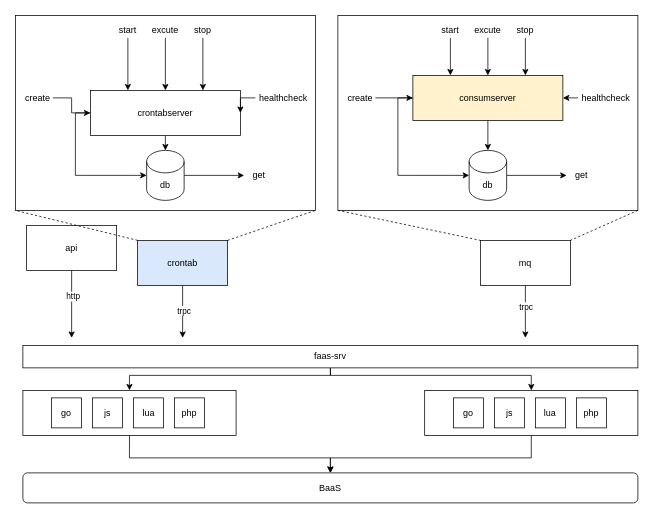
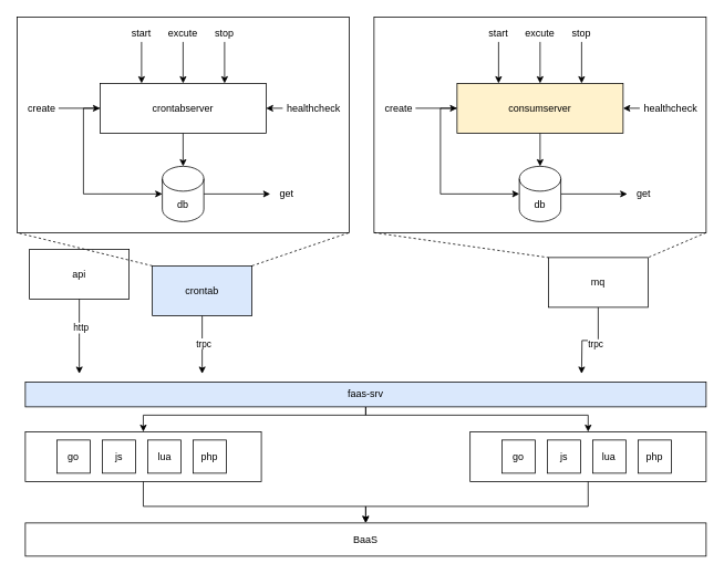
  <mxCell id="0" />
  <mxCell id="1" parent="0" />
  <mxCell id="2" value="" style="rounded=0;whiteSpace=wrap;html=1;" vertex="1" parent="1"><mxGeometry x="450" y="20" width="400" height="260" as="geometry" /></mxCell>
  <mxCell id="3" value="" style="rounded=0;whiteSpace=wrap;html=1;" vertex="1" parent="1"><mxGeometry x="20" y="20" width="400" height="260" as="geometry" /></mxCell>
  <mxCell id="4" style="edgeStyle=orthogonalEdgeStyle;rounded=0;orthogonalLoop=1;jettySize=auto;html=1;exitX=0.5;exitY=1;exitDx=0;exitDy=0;" edge="1" parent="1" source="6"><mxGeometry relative="1" as="geometry"><mxPoint x="95" y="450" as="targetPoint" /></mxGeometry></mxCell>
  <mxCell id="5" value="http" style="edgeLabel;html=1;align=center;verticalAlign=middle;resizable=0;points=[];" vertex="1" connectable="0" parent="4"><mxGeometry x="-0.25" y="1" relative="1" as="geometry"><mxPoint as="offset" /></mxGeometry></mxCell>
  <mxCell id="6" value="api" style="rounded=0;whiteSpace=wrap;html=1;" vertex="1" parent="1"><mxGeometry x="35" y="300" width="120" height="60" as="geometry" /></mxCell>
  <mxCell id="7" style="edgeStyle=orthogonalEdgeStyle;rounded=0;orthogonalLoop=1;jettySize=auto;html=1;exitX=0.5;exitY=1;exitDx=0;exitDy=0;" edge="1" parent="1" source="9"><mxGeometry relative="1" as="geometry"><mxPoint x="243" y="450" as="targetPoint" /></mxGeometry></mxCell>
  <mxCell id="8" value="trpc" style="edgeLabel;html=1;align=center;verticalAlign=middle;resizable=0;points=[];" vertex="1" connectable="0" parent="7"><mxGeometry x="-0.053" y="1" relative="1" as="geometry"><mxPoint as="offset" /></mxGeometry></mxCell>
  <mxCell id="9" value="crontab" style="rounded=0;whiteSpace=wrap;html=1;fillColor=#dae8fc;" vertex="1" parent="1"><mxGeometry x="183" y="320" width="120" height="60" as="geometry" /></mxCell>
  <mxCell id="10" style="edgeStyle=orthogonalEdgeStyle;rounded=0;orthogonalLoop=1;jettySize=auto;html=1;exitX=0.5;exitY=1;exitDx=0;exitDy=0;" edge="1" parent="1" source="12"><mxGeometry relative="1" as="geometry"><mxPoint x="700" y="450" as="targetPoint" /></mxGeometry></mxCell>
  <mxCell id="11" value="trpc" style="edgeLabel;html=1;align=center;verticalAlign=middle;resizable=0;points=[];" vertex="1" connectable="0" parent="10"><mxGeometry x="-0.2" y="4" relative="1" as="geometry"><mxPoint x="-4" as="offset" /></mxGeometry></mxCell>
- <mxCell id="12" value="mq" style="rounded=0;whiteSpace=wrap;html=1;" vertex="1" parent="1"><mxGeometry x="640" y="320" width="120" height="60" as="geometry" /></mxCell>
+ <mxCell id="12" value="mq" style="rounded=0;whiteSpace=wrap;html=1;" vertex="1" parent="1"><mxGeometry x="660" y="310" width="120" height="60" as="geometry" /></mxCell>
  <mxCell id="13" style="edgeStyle=orthogonalEdgeStyle;rounded=0;orthogonalLoop=1;jettySize=auto;html=1;exitX=0;exitY=0.5;exitDx=0;exitDy=0;entryX=0;entryY=0.5;entryDx=0;entryDy=0;entryPerimeter=0;" edge="1" parent="1" source="15" target="17"><mxGeometry relative="1" as="geometry" /></mxCell>
  <mxCell id="14" style="edgeStyle=orthogonalEdgeStyle;rounded=0;orthogonalLoop=1;jettySize=auto;html=1;exitX=0.5;exitY=1;exitDx=0;exitDy=0;entryX=0.5;entryY=0;entryDx=0;entryDy=0;entryPerimeter=0;" edge="1" parent="1" source="15" target="17"><mxGeometry relative="1" as="geometry" /></mxCell>
- <mxCell id="15" value="crontabserver" style="rounded=0;whiteSpace=wrap;html=1;" vertex="1" parent="1"><mxGeometry x="120" y="120" width="200" height="60" as="geometry" /></mxCell>
+ <mxCell id="15" value="crontabserver" style="rounded=0;whiteSpace=wrap;html=1;" vertex="1" parent="1"><mxGeometry x="120" y="100" width="200" height="60" as="geometry" /></mxCell>
  <mxCell id="16" style="edgeStyle=orthogonalEdgeStyle;rounded=0;orthogonalLoop=1;jettySize=auto;html=1;exitX=1;exitY=0.5;exitDx=0;exitDy=0;exitPerimeter=0;entryX=0;entryY=0.5;entryDx=0;entryDy=0;" edge="1" parent="1" source="17" target="26"><mxGeometry relative="1" as="geometry"><mxPoint x="340" y="233" as="targetPoint" /></mxGeometry></mxCell>
  <mxCell id="17" value="db" style="shape=cylinder3;whiteSpace=wrap;html=1;boundedLbl=1;backgroundOutline=1;size=15;" vertex="1" parent="1"><mxGeometry x="195" y="200" width="50" height="66.67" as="geometry" /></mxCell>
  <mxCell id="18" style="edgeStyle=orthogonalEdgeStyle;rounded=0;orthogonalLoop=1;jettySize=auto;html=1;exitX=0.5;exitY=1;exitDx=0;exitDy=0;entryX=0.25;entryY=0;entryDx=0;entryDy=0;" edge="1" parent="1" source="19" target="15"><mxGeometry relative="1" as="geometry" /></mxCell>
  <mxCell id="19" value="start" style="text;html=1;strokeColor=none;fillColor=none;align=center;verticalAlign=middle;whiteSpace=wrap;rounded=0;" vertex="1" parent="1"><mxGeometry x="150" width="40" height="20" as="geometry" y="30" /></mxCell>
  <mxCell id="20" style="edgeStyle=orthogonalEdgeStyle;rounded=0;orthogonalLoop=1;jettySize=auto;html=1;exitX=0.5;exitY=1;exitDx=0;exitDy=0;" edge="1" parent="1" source="21" target="15"><mxGeometry relative="1" as="geometry" /></mxCell>
  <mxCell id="21" value="excute" style="text;html=1;strokeColor=none;fillColor=none;align=center;verticalAlign=middle;whiteSpace=wrap;rounded=0;" vertex="1" parent="1"><mxGeometry x="200" width="40" height="20" as="geometry" y="30" /></mxCell>
  <mxCell id="22" style="edgeStyle=orthogonalEdgeStyle;rounded=0;orthogonalLoop=1;jettySize=auto;html=1;exitX=0.5;exitY=1;exitDx=0;exitDy=0;entryX=0.75;entryY=0;entryDx=0;entryDy=0;" edge="1" parent="1" source="23" target="15"><mxGeometry relative="1" as="geometry" /></mxCell>
  <mxCell id="23" value="stop" style="text;html=1;strokeColor=none;fillColor=none;align=center;verticalAlign=middle;whiteSpace=wrap;rounded=0;" vertex="1" parent="1"><mxGeometry x="242" width="56" height="20" as="geometry" y="30" /></mxCell>
  <mxCell id="24" style="edgeStyle=orthogonalEdgeStyle;rounded=0;orthogonalLoop=1;jettySize=auto;html=1;exitX=1;exitY=0.5;exitDx=0;exitDy=0;entryX=0;entryY=0.5;entryDx=0;entryDy=0;" edge="1" parent="1" source="25" target="15"><mxGeometry relative="1" as="geometry" /></mxCell>
  <mxCell id="25" value="create" style="text;html=1;strokeColor=none;fillColor=none;align=center;verticalAlign=middle;whiteSpace=wrap;rounded=0;" vertex="1" parent="1"><mxGeometry x="30" y="120" width="40" height="20" as="geometry" /></mxCell>
  <mxCell id="26" value="get" style="text;html=1;strokeColor=none;fillColor=none;align=center;verticalAlign=middle;whiteSpace=wrap;rounded=0;" vertex="1" parent="1"><mxGeometry x="325" y="223.34" width="40" height="20" as="geometry" /></mxCell>
  <mxCell id="27" style="edgeStyle=orthogonalEdgeStyle;rounded=0;orthogonalLoop=1;jettySize=auto;html=1;exitX=0;exitY=0.5;exitDx=0;exitDy=0;entryX=1;entryY=0.5;entryDx=0;entryDy=0;" edge="1" parent="1" source="28" target="15"><mxGeometry relative="1" as="geometry" /></mxCell>
  <mxCell id="28" value="healthcheck" style="text;html=1;strokeColor=none;fillColor=none;align=center;verticalAlign=middle;whiteSpace=wrap;rounded=0;" vertex="1" parent="1"><mxGeometry x="340" y="120" width="75" height="20" as="geometry" /></mxCell>
  <mxCell id="29" style="edgeStyle=orthogonalEdgeStyle;rounded=0;orthogonalLoop=1;jettySize=auto;html=1;exitX=0;exitY=0.5;exitDx=0;exitDy=0;entryX=0;entryY=0.5;entryDx=0;entryDy=0;entryPerimeter=0;" edge="1" parent="1" source="31" target="33"><mxGeometry relative="1" as="geometry" /></mxCell>
  <mxCell id="30" style="edgeStyle=orthogonalEdgeStyle;rounded=0;orthogonalLoop=1;jettySize=auto;html=1;exitX=0.5;exitY=1;exitDx=0;exitDy=0;entryX=0.5;entryY=0;entryDx=0;entryDy=0;entryPerimeter=0;" edge="1" parent="1" source="31" target="33"><mxGeometry relative="1" as="geometry" /></mxCell>
  <mxCell id="31" value="consumserver" style="rounded=0;whiteSpace=wrap;html=1;fillColor=#fff2cc;" vertex="1" parent="1"><mxGeometry x="550" y="100" width="200" height="60" as="geometry" /></mxCell>
  <mxCell id="32" style="edgeStyle=orthogonalEdgeStyle;rounded=0;orthogonalLoop=1;jettySize=auto;html=1;exitX=1;exitY=0.5;exitDx=0;exitDy=0;exitPerimeter=0;entryX=0;entryY=0.5;entryDx=0;entryDy=0;" edge="1" parent="1" source="33" target="42"><mxGeometry relative="1" as="geometry"><mxPoint x="770" y="233" as="targetPoint" /></mxGeometry></mxCell>
  <mxCell id="33" value="db" style="shape=cylinder3;whiteSpace=wrap;html=1;boundedLbl=1;backgroundOutline=1;size=15;" vertex="1" parent="1"><mxGeometry x="625" y="200" width="50" height="66.67" as="geometry" /></mxCell>
  <mxCell id="34" style="edgeStyle=orthogonalEdgeStyle;rounded=0;orthogonalLoop=1;jettySize=auto;html=1;exitX=0.5;exitY=1;exitDx=0;exitDy=0;entryX=0.25;entryY=0;entryDx=0;entryDy=0;" edge="1" parent="1" source="35" target="31"><mxGeometry relative="1" as="geometry" /></mxCell>
  <mxCell id="35" value="start" style="text;html=1;strokeColor=none;fillColor=none;align=center;verticalAlign=middle;whiteSpace=wrap;rounded=0;" vertex="1" parent="1"><mxGeometry x="580" width="40" height="20" as="geometry" y="30" /></mxCell>
  <mxCell id="36" style="edgeStyle=orthogonalEdgeStyle;rounded=0;orthogonalLoop=1;jettySize=auto;html=1;exitX=0.5;exitY=1;exitDx=0;exitDy=0;" edge="1" parent="1" source="37" target="31"><mxGeometry relative="1" as="geometry" /></mxCell>
  <mxCell id="37" value="excute" style="text;html=1;strokeColor=none;fillColor=none;align=center;verticalAlign=middle;whiteSpace=wrap;rounded=0;" vertex="1" parent="1"><mxGeometry x="630" width="40" height="20" as="geometry" y="30" /></mxCell>
  <mxCell id="38" style="edgeStyle=orthogonalEdgeStyle;rounded=0;orthogonalLoop=1;jettySize=auto;html=1;exitX=0.5;exitY=1;exitDx=0;exitDy=0;entryX=0.75;entryY=0;entryDx=0;entryDy=0;" edge="1" parent="1" source="39" target="31"><mxGeometry relative="1" as="geometry" /></mxCell>
  <mxCell id="39" value="stop" style="text;html=1;strokeColor=none;fillColor=none;align=center;verticalAlign=middle;whiteSpace=wrap;rounded=0;" vertex="1" parent="1"><mxGeometry x="672" width="56" height="20" as="geometry" y="30" /></mxCell>
  <mxCell id="40" style="edgeStyle=orthogonalEdgeStyle;rounded=0;orthogonalLoop=1;jettySize=auto;html=1;exitX=1;exitY=0.5;exitDx=0;exitDy=0;entryX=0;entryY=0.5;entryDx=0;entryDy=0;" edge="1" parent="1" source="41" target="31"><mxGeometry relative="1" as="geometry" /></mxCell>
  <mxCell id="41" value="create" style="text;html=1;strokeColor=none;fillColor=none;align=center;verticalAlign=middle;whiteSpace=wrap;rounded=0;" vertex="1" parent="1"><mxGeometry x="460" y="120" width="40" height="20" as="geometry" /></mxCell>
  <mxCell id="42" value="get" style="text;html=1;strokeColor=none;fillColor=none;align=center;verticalAlign=middle;whiteSpace=wrap;rounded=0;" vertex="1" parent="1"><mxGeometry x="755" y="223.34" width="40" height="20" as="geometry" /></mxCell>
  <mxCell id="43" style="edgeStyle=orthogonalEdgeStyle;rounded=0;orthogonalLoop=1;jettySize=auto;html=1;exitX=0;exitY=0.5;exitDx=0;exitDy=0;entryX=1;entryY=0.5;entryDx=0;entryDy=0;" edge="1" parent="1" source="44" target="31"><mxGeometry relative="1" as="geometry" /></mxCell>
  <mxCell id="44" value="healthcheck" style="text;html=1;strokeColor=none;fillColor=none;align=center;verticalAlign=middle;whiteSpace=wrap;rounded=0;" vertex="1" parent="1"><mxGeometry x="770" y="120" width="75" height="20" as="geometry" /></mxCell>
  <mxCell id="45" value="" style="endArrow=none;dashed=1;html=1;exitX=1;exitY=0;exitDx=0;exitDy=0;entryX=1;entryY=1;entryDx=0;entryDy=0;" edge="1" parent="1" source="9" target="3"><mxGeometry width="50" height="50" relative="1" as="geometry"><mxPoint x="330" y="430" as="sourcePoint" /><mxPoint x="380" y="380" as="targetPoint" /></mxGeometry></mxCell>
  <mxCell id="46" value="" style="endArrow=none;dashed=1;html=1;exitX=0;exitY=0;exitDx=0;exitDy=0;entryX=0;entryY=1;entryDx=0;entryDy=0;" edge="1" parent="1" source="9" target="3"><mxGeometry width="50" height="50" relative="1" as="geometry"><mxPoint x="295" y="330" as="sourcePoint" /><mxPoint x="430" y="290" as="targetPoint" /></mxGeometry></mxCell>
  <mxCell id="47" value="" style="endArrow=none;dashed=1;html=1;exitX=0;exitY=1;exitDx=0;exitDy=0;entryX=0;entryY=0;entryDx=0;entryDy=0;" edge="1" parent="1" source="2" target="12"><mxGeometry width="50" height="50" relative="1" as="geometry"><mxPoint x="305" y="340" as="sourcePoint" /><mxPoint x="440" y="300" as="targetPoint" /></mxGeometry></mxCell>
  <mxCell id="48" value="" style="endArrow=none;dashed=1;html=1;exitX=1;exitY=1;exitDx=0;exitDy=0;entryX=1;entryY=0;entryDx=0;entryDy=0;" edge="1" parent="1" source="2" target="12"><mxGeometry width="50" height="50" relative="1" as="geometry"><mxPoint x="460" y="290" as="sourcePoint" /><mxPoint x="600" y="320" as="targetPoint" /></mxGeometry></mxCell>
  <mxCell id="49" value="" style="group" vertex="1" connectable="0" parent="1"><mxGeometry x="30" y="460" width="820" height="210" as="geometry" /></mxCell>
  <mxCell id="50" value="" style="rounded=0;whiteSpace=wrap;html=1;" vertex="1" parent="49"><mxGeometry y="60" width="284.267" height="60" as="geometry" /></mxCell>
  <mxCell id="51" value="go" style="whiteSpace=wrap;html=1;aspect=fixed;" vertex="1" parent="49"><mxGeometry x="38.267" y="70" width="40" height="40" as="geometry" /></mxCell>
  <mxCell id="52" value="js" style="whiteSpace=wrap;html=1;aspect=fixed;" vertex="1" parent="49"><mxGeometry x="92.933" y="70" width="40" height="40" as="geometry" /></mxCell>
  <mxCell id="53" value="lua" style="whiteSpace=wrap;html=1;aspect=fixed;" vertex="1" parent="49"><mxGeometry x="147.6" y="70" width="40" height="40" as="geometry" /></mxCell>
  <mxCell id="54" value="php" style="whiteSpace=wrap;html=1;aspect=fixed;" vertex="1" parent="49"><mxGeometry x="202.267" y="70" width="40" height="40" as="geometry" /></mxCell>
  <mxCell id="55" value="" style="rounded=0;whiteSpace=wrap;html=1;" vertex="1" parent="49"><mxGeometry x="535.733" y="60" width="284.267" height="60" as="geometry" /></mxCell>
  <mxCell id="56" value="go" style="whiteSpace=wrap;html=1;aspect=fixed;" vertex="1" parent="49"><mxGeometry x="574" y="70" width="40" height="40" as="geometry" /></mxCell>
  <mxCell id="57" value="js" style="whiteSpace=wrap;html=1;aspect=fixed;" vertex="1" parent="49"><mxGeometry x="628.667" y="70" width="40" height="40" as="geometry" /></mxCell>
  <mxCell id="58" value="lua" style="whiteSpace=wrap;html=1;aspect=fixed;" vertex="1" parent="49"><mxGeometry x="683.333" y="70" width="40" height="40" as="geometry" /></mxCell>
  <mxCell id="59" value="php" style="whiteSpace=wrap;html=1;aspect=fixed;" vertex="1" parent="49"><mxGeometry x="738" y="70" width="40" height="40" as="geometry" /></mxCell>
- <mxCell id="60" value="BaaS" style="whiteSpace=wrap;html=1;rounded=1;" vertex="1" parent="49"><mxGeometry y="170" width="820" height="40" as="geometry" /></mxCell>
+ <mxCell id="60" value="BaaS" style="rounded=0;whiteSpace=wrap;html=1;" vertex="1" parent="49"><mxGeometry y="170" width="820" height="40" as="geometry" /></mxCell>
  <mxCell id="61" style="edgeStyle=orthogonalEdgeStyle;rounded=0;orthogonalLoop=1;jettySize=auto;html=1;exitX=0.5;exitY=1;exitDx=0;exitDy=0;entryX=0.5;entryY=0;entryDx=0;entryDy=0;" edge="1" parent="49" source="50" target="60"><mxGeometry relative="1" as="geometry"><Array as="points"><mxPoint x="142.133" y="150" /><mxPoint x="410" y="150" /></Array></mxGeometry></mxCell>
  <mxCell id="62" style="edgeStyle=orthogonalEdgeStyle;rounded=0;orthogonalLoop=1;jettySize=auto;html=1;exitX=0.5;exitY=1;exitDx=0;exitDy=0;" edge="1" parent="49" source="55" target="60"><mxGeometry relative="1" as="geometry"><Array as="points"><mxPoint x="677.867" y="150" /><mxPoint x="410" y="150" /></Array></mxGeometry></mxCell>
  <mxCell id="63" style="edgeStyle=orthogonalEdgeStyle;rounded=0;orthogonalLoop=1;jettySize=auto;html=1;exitX=0.5;exitY=1;exitDx=0;exitDy=0;" edge="1" parent="49" source="65" target="50"><mxGeometry relative="1" as="geometry"><Array as="points"><mxPoint x="410" y="40" /><mxPoint x="142.133" y="40" /></Array></mxGeometry></mxCell>
  <mxCell id="64" style="edgeStyle=orthogonalEdgeStyle;rounded=0;orthogonalLoop=1;jettySize=auto;html=1;exitX=0.5;exitY=1;exitDx=0;exitDy=0;entryX=0.5;entryY=0;entryDx=0;entryDy=0;" edge="1" parent="49" source="65" target="55"><mxGeometry relative="1" as="geometry"><Array as="points"><mxPoint x="410" y="40" /><mxPoint x="677.867" y="40" /></Array></mxGeometry></mxCell>
- <mxCell id="65" value="faas-srv" style="rounded=0;whiteSpace=wrap;html=1;" vertex="1" parent="49"><mxGeometry width="820" height="30" as="geometry" /></mxCell>
+ <mxCell id="65" value="faas-srv" style="rounded=0;whiteSpace=wrap;html=1;fillColor=#dae8fc;" vertex="1" parent="49"><mxGeometry width="820" height="30" as="geometry" /></mxCell>
